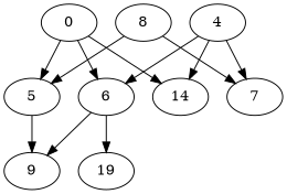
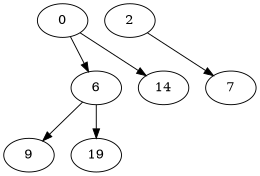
  digraph {
    0
-   5
    6
    n4 [label=14]
    9
    n6 [label=19]
-   2 [label=8]
+   2
    7
-   4
-   0 -> 5
    0 -> 6
    0 -> n4
-   5 -> 9
    6 -> 9
    6 -> n6
-   2 -> 5
    2 -> 7
-   4 -> 6
-   4 -> n4
-   4 -> 7
  }
